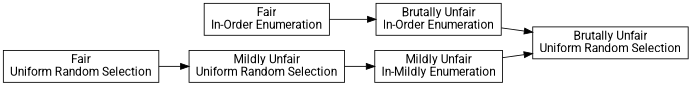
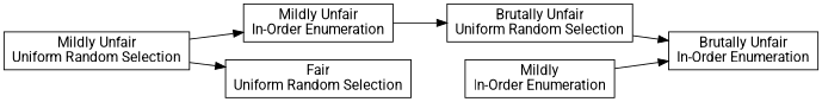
  digraph {
    fontname=Roboto
    rankdir=LR
    node [fontname=Roboto shape=box]
    edge [fontname=Roboto]
    n1 [label="Mildly Unfair\nUniform Random Selection"]
-   n2 [label="Mildly Unfair\nIn-Mildly Enumeration"]
+   n2 [label="Mildly Unfair\nIn-Order Enumeration"]
    n3 [label="Brutally Unfair\nUniform Random Selection"]
    n4 [label="Fair\nUniform Random Selection"]
-   n5 [label="Fair\nIn-Order Enumeration"]
+   n5 [label="Mildly\nIn-Order Enumeration"]
    n6 [label="Brutally Unfair\nIn-Order Enumeration"]
    n1 -> n2
    n2 -> n3
-   n4 -> n1
+   n1 -> n4
    n5 -> n6
-   n6 -> n3
+   n3 -> n6
  }
